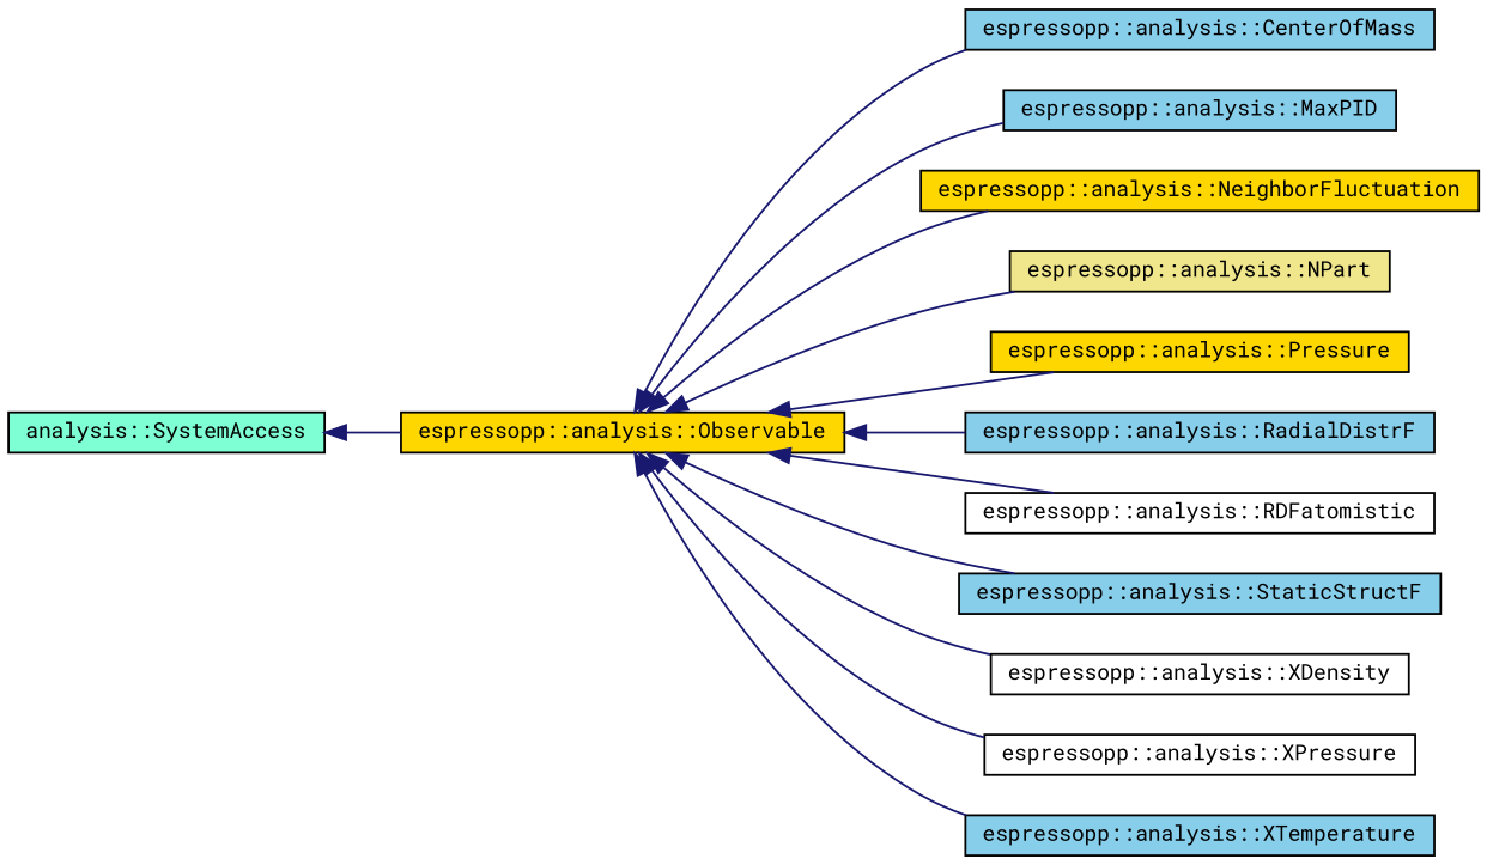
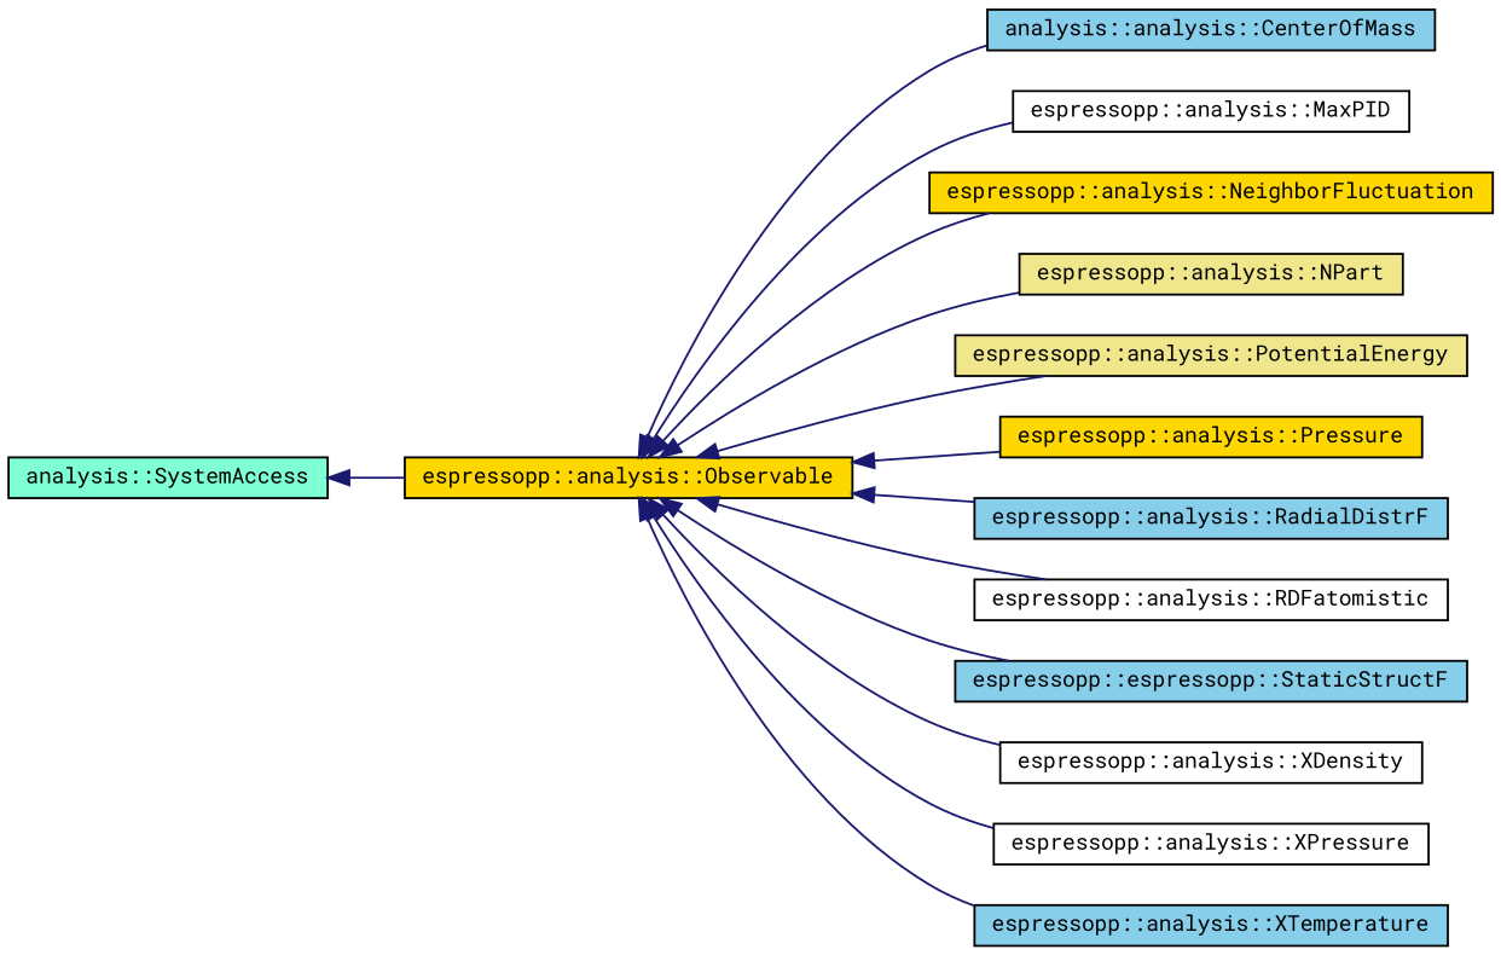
  digraph {
    fontname="Roboto Mono"
    rankdir=LR
    node [color=black fillcolor=skyblue fontname="Roboto Mono" fontsize=10 shape=record style=filled]
    edge [color=midnightblue dir=back fontname="Roboto Mono" fontsize=10 labelfontname=Helvetica labelfontsize=10 style=solid]
    n1 [fillcolor=gold fontcolor=black height=0.2 label="espressopp::analysis::Observable" width=0.4]
-   n2 [height=0.2 label="espressopp::analysis::CenterOfMass" width=0.4]
-   n3 [height=0.2 label="espressopp::analysis::MaxPID" width=0.4]
+   n2 [height=0.2 label="analysis::analysis::CenterOfMass" width=0.4]
+   n3 [fillcolor=white height=0.2 label="espressopp::analysis::MaxPID" width=0.4]
    n4 [fillcolor=gold height=0.2 label="espressopp::analysis::NeighborFluctuation" width=0.4]
    n5 [fillcolor=khaki height=0.2 label="espressopp::analysis::NPart" width=0.4]
+   n6 [fillcolor=khaki height=0.2 label="espressopp::analysis::PotentialEnergy" width=0.4]
    n7 [fillcolor=gold height=0.2 label="espressopp::analysis::Pressure" width=0.4]
    n8 [height=0.2 label="espressopp::analysis::RadialDistrF" width=0.4]
    n9 [fillcolor=white height=0.2 label="espressopp::analysis::RDFatomistic" width=0.4]
-   n10 [height=0.2 label="espressopp::analysis::StaticStructF" width=0.4]
+   n10 [height=0.2 label="espressopp::espressopp::StaticStructF" width=0.4]
    n11 [fillcolor=white height=0.2 label="espressopp::analysis::XDensity" width=0.4]
    n12 [fillcolor=white height=0.2 label="espressopp::analysis::XPressure" width=0.4]
    n13 [height=0.2 label="espressopp::analysis::XTemperature" width=0.4]
    n14 [fillcolor=aquamarine height=0.2 label="analysis::SystemAccess" width=0.4]
    n1 -> n2
    n1 -> n3
    n1 -> n4
    n1 -> n5
+   n1 -> n6
    n1 -> n7
    n1 -> n8
    n1 -> n9
    n1 -> n10
    n1 -> n11
    n1 -> n12
    n1 -> n13
    n14 -> n1
  }
